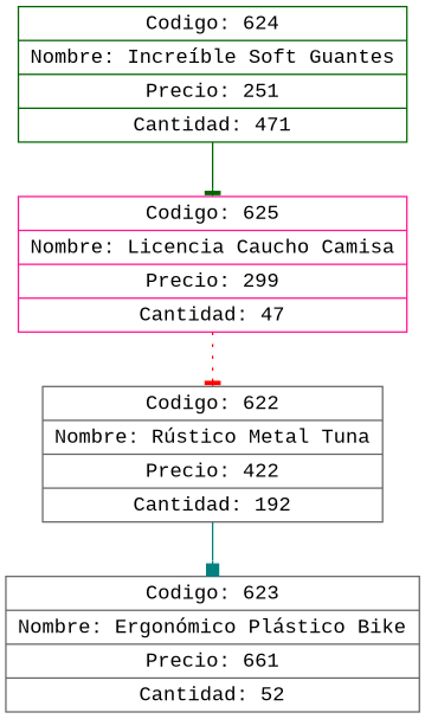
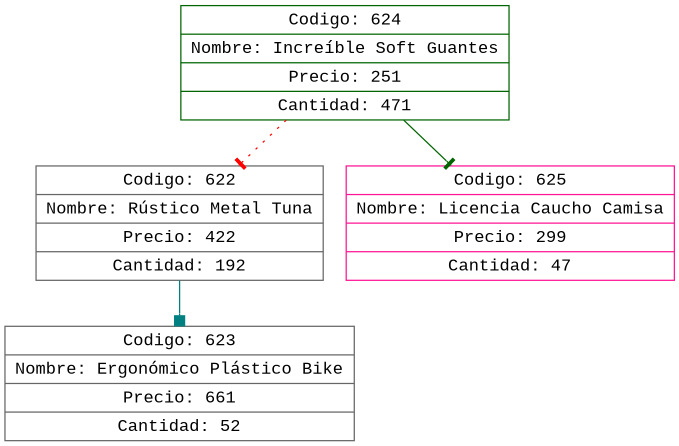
  digraph {
    concentrate=true
    fontname="Liberation Mono"
    rankdir=UD
    node [color=gray40 fontname="Liberation Mono" shape=record]
    edge [arrowhead=tee fontname="Liberation Mono" style=solid]
    n1 [color=darkgreen label="{Codigo: 624|Nombre: Increíble Soft Guantes|Precio: 251|Cantidad: 471}"]
    n2 [label="{Codigo: 622|Nombre: Rústico Metal Tuna|Precio: 422|Cantidad: 192}"]
    n3 [color=deeppink label="{Codigo: 625|Nombre: Licencia Caucho Camisa|Precio: 299|Cantidad: 47}"]
    n4 [label="{Codigo: 623|Nombre: Ergonómico Plástico Bike|Precio: 661|Cantidad: 52}"]
-   n3 -> n2 [color=red style=dotted]
+   n1 -> n2 [color=red style=dotted]
    n1 -> n3 [color=darkgreen]
    n2 -> n4 [arrowhead=box color=teal]
  }
